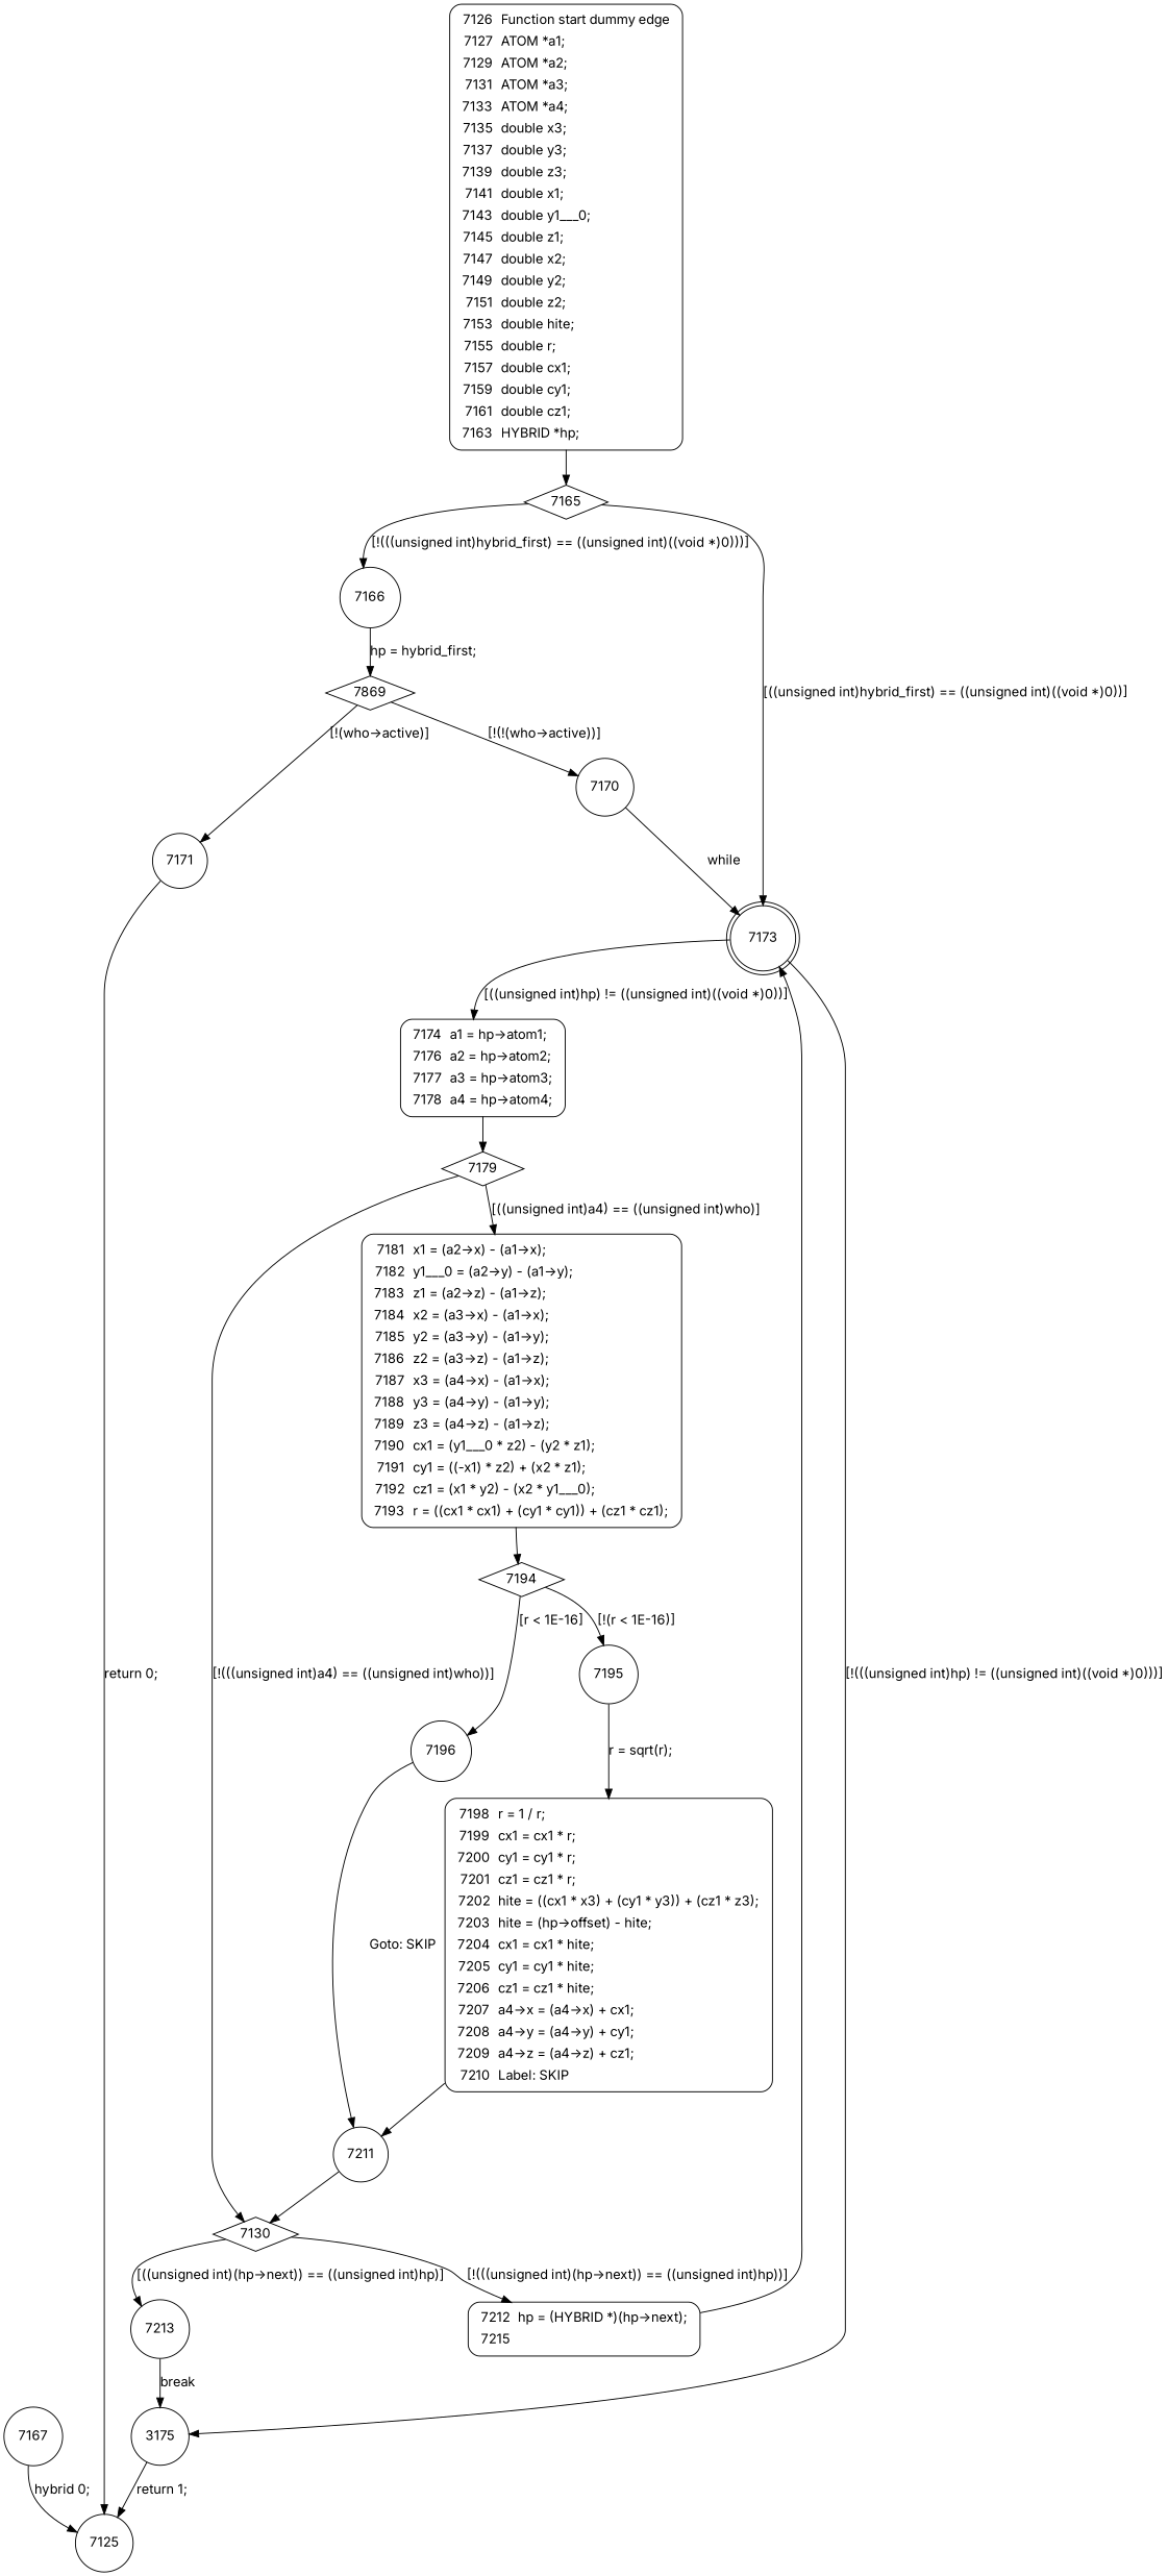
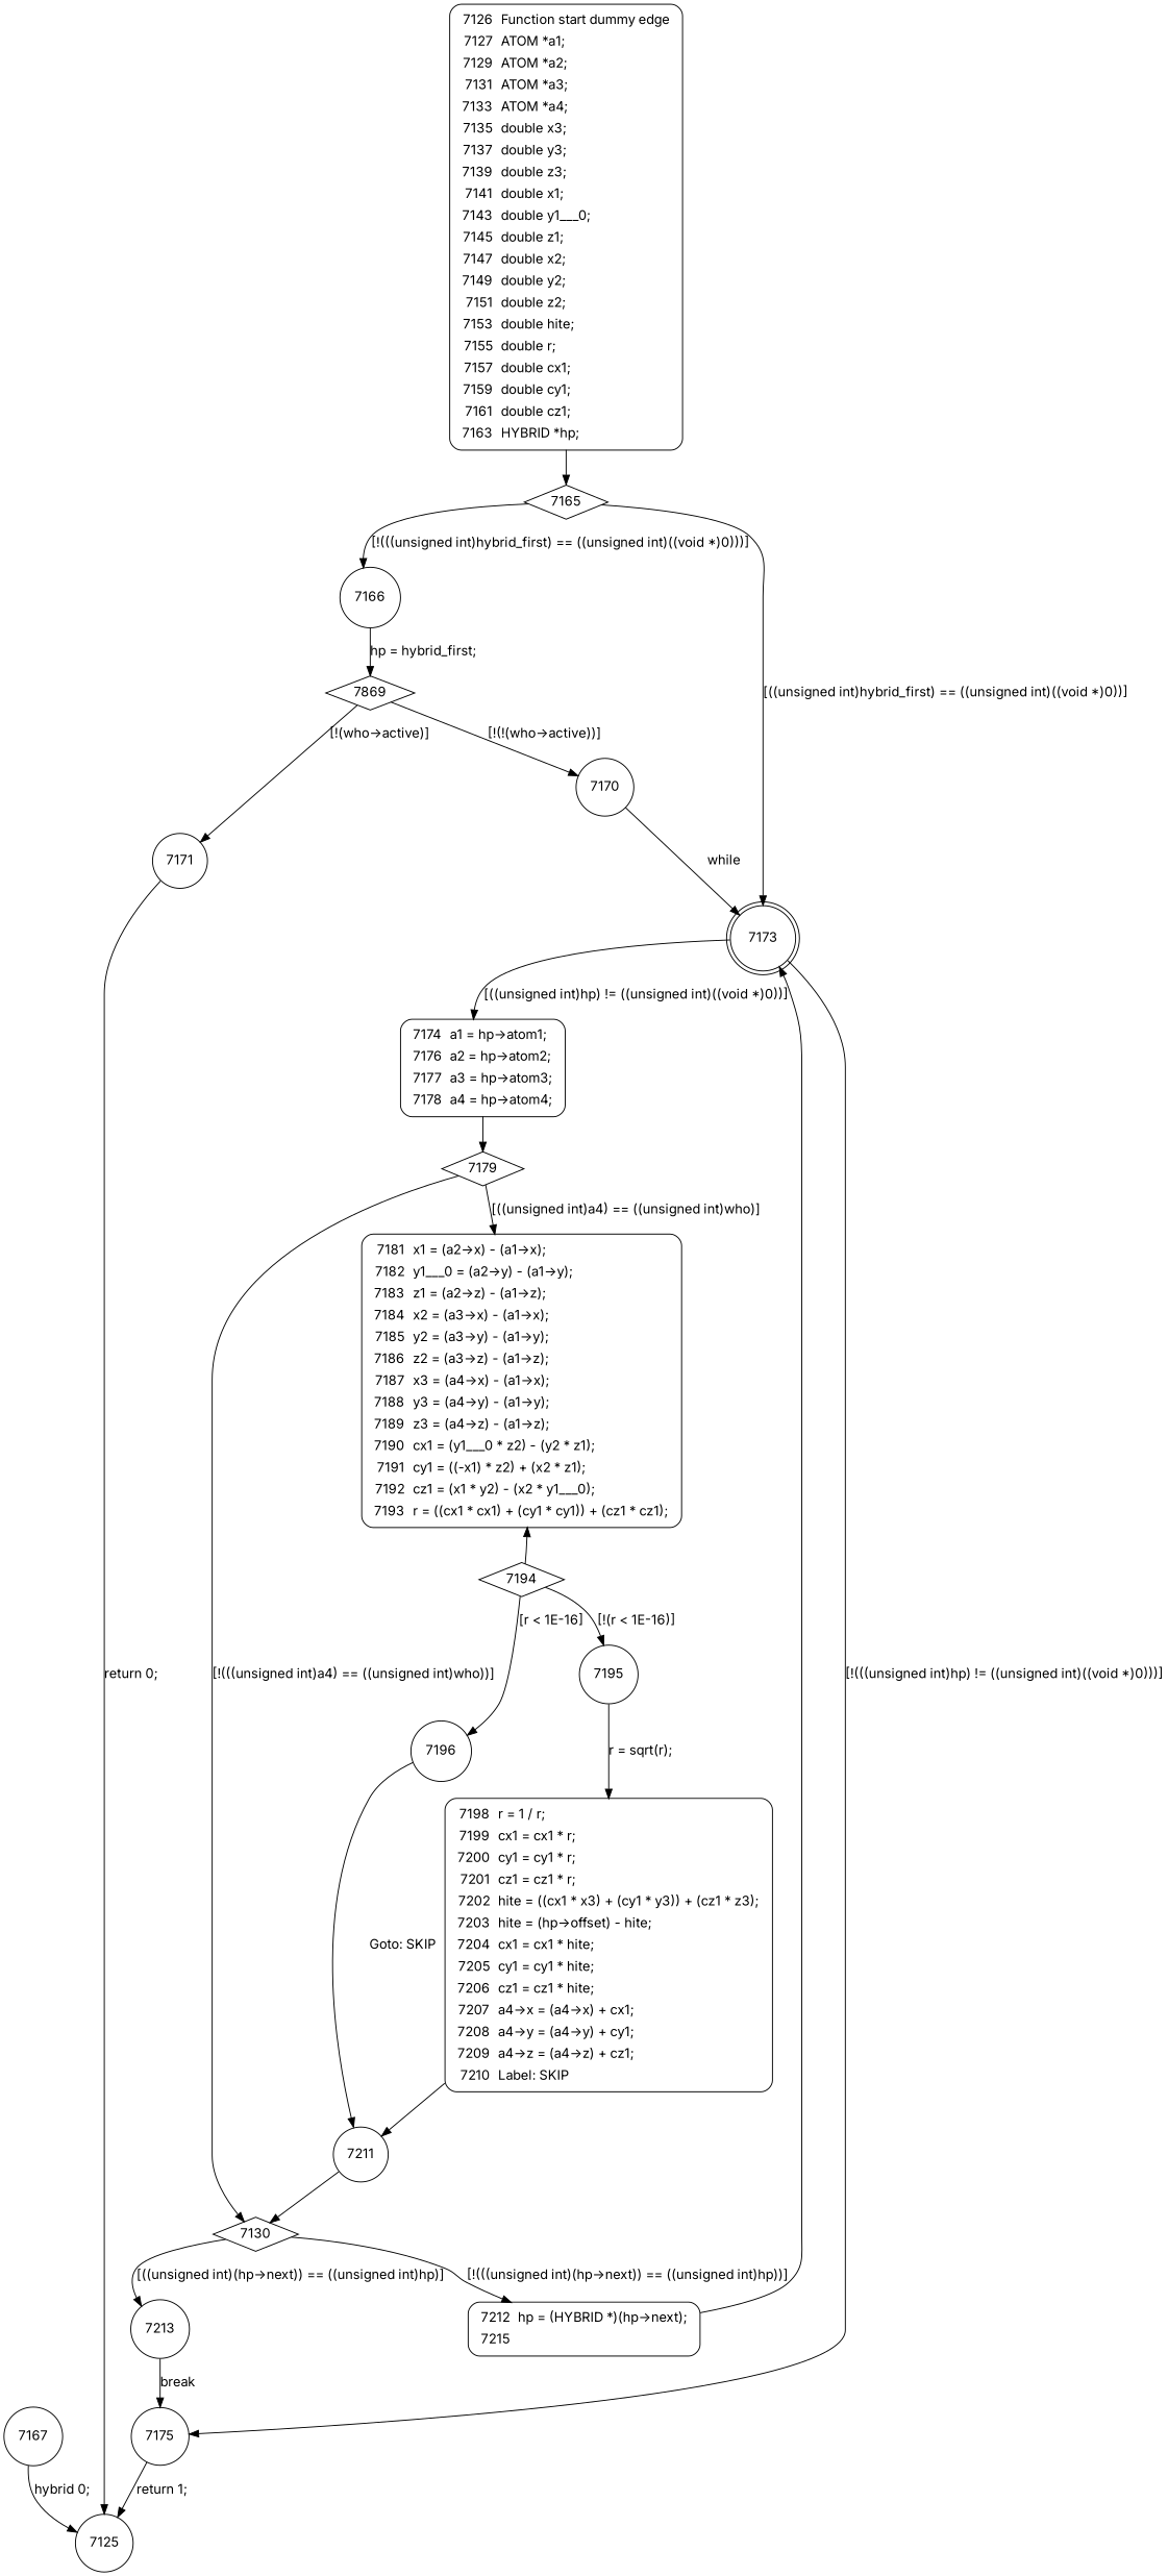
  digraph {
    fontname=Inter
    node [fontname=Inter shape=circle]
    edge [fontname=Inter]
    7165 [shape=diamond]
    7166
    7173 [shape=doublecircle]
    n4 [label=7869 shape=diamond]
    7167
    7125
    7170
    7171
-   7175 [label=3175]
+   7175
    n10 [fillcolor=white label=<<table border="0" cellborder="0" cellpadding="3" bgcolor="white"><tr><td align="right">7174</td><td align="left">a1 = hp-&gt;atom1;</td></tr><tr><td align="right">7176</td><td align="left">a2 = hp-&gt;atom2;</td></tr><tr><td align="right">7177</td><td align="left">a3 = hp-&gt;atom3;</td></tr><tr><td align="right">7178</td><td align="left">a4 = hp-&gt;atom4;</td></tr></table>> penwidth=1 shape=Mrecord style="filled,bold"]
    7179 [shape=diamond]
    n12 [label=7130 shape=diamond]
    n13 [fillcolor=white label=<<table border="0" cellborder="0" cellpadding="3" bgcolor="white"><tr><td align="right">7181</td><td align="left">x1 = (a2-&gt;x) - (a1-&gt;x);</td></tr><tr><td align="right">7182</td><td align="left">y1___0 = (a2-&gt;y) - (a1-&gt;y);</td></tr><tr><td align="right">7183</td><td align="left">z1 = (a2-&gt;z) - (a1-&gt;z);</td></tr><tr><td align="right">7184</td><td align="left">x2 = (a3-&gt;x) - (a1-&gt;x);</td></tr><tr><td align="right">7185</td><td align="left">y2 = (a3-&gt;y) - (a1-&gt;y);</td></tr><tr><td align="right">7186</td><td align="left">z2 = (a3-&gt;z) - (a1-&gt;z);</td></tr><tr><td align="right">7187</td><td align="left">x3 = (a4-&gt;x) - (a1-&gt;x);</td></tr><tr><td align="right">7188</td><td align="left">y3 = (a4-&gt;y) - (a1-&gt;y);</td></tr><tr><td align="right">7189</td><td align="left">z3 = (a4-&gt;z) - (a1-&gt;z);</td></tr><tr><td align="right">7190</td><td align="left">cx1 = (y1___0 * z2) - (y2 * z1);</td></tr><tr><td align="right">7191</td><td align="left">cy1 = ((-x1) * z2) + (x2 * z1);</td></tr><tr><td align="right">7192</td><td align="left">cz1 = (x1 * y2) - (x2 * y1___0);</td></tr><tr><td align="right">7193</td><td align="left">r = ((cx1 * cx1) + (cy1 * cy1)) + (cz1 * cz1);</td></tr></table>> penwidth=1 shape=Mrecord style="filled,bold"]
    n14 [fillcolor=white label=<<table border="0" cellborder="0" cellpadding="3" bgcolor="white"><tr><td align="right">7212</td><td align="left">hp = (HYBRID *)(hp-&gt;next);</td></tr><tr><td align="right">7215</td><td align="left"></td></tr></table>> penwidth=1 shape=Mrecord style="filled,bold"]
    7213
    7194 [shape=diamond]
    7195
    7196
    n19 [fillcolor=white label=<<table border="0" cellborder="0" cellpadding="3" bgcolor="white"><tr><td align="right">7198</td><td align="left">r = 1 / r;</td></tr><tr><td align="right">7199</td><td align="left">cx1 = cx1 * r;</td></tr><tr><td align="right">7200</td><td align="left">cy1 = cy1 * r;</td></tr><tr><td align="right">7201</td><td align="left">cz1 = cz1 * r;</td></tr><tr><td align="right">7202</td><td align="left">hite = ((cx1 * x3) + (cy1 * y3)) + (cz1 * z3);</td></tr><tr><td align="right">7203</td><td align="left">hite = (hp-&gt;offset) - hite;</td></tr><tr><td align="right">7204</td><td align="left">cx1 = cx1 * hite;</td></tr><tr><td align="right">7205</td><td align="left">cy1 = cy1 * hite;</td></tr><tr><td align="right">7206</td><td align="left">cz1 = cz1 * hite;</td></tr><tr><td align="right">7207</td><td align="left">a4-&gt;x = (a4-&gt;x) + cx1;</td></tr><tr><td align="right">7208</td><td align="left">a4-&gt;y = (a4-&gt;y) + cy1;</td></tr><tr><td align="right">7209</td><td align="left">a4-&gt;z = (a4-&gt;z) + cz1;</td></tr><tr><td align="right">7210</td><td align="left">Label: SKIP</td></tr></table>> penwidth=1 shape=Mrecord style="filled,bold"]
    7211
    n21 [fillcolor=white label=<<table border="0" cellborder="0" cellpadding="3" bgcolor="white"><tr><td align="right">7126</td><td align="left">Function start dummy edge</td></tr><tr><td align="right">7127</td><td align="left">ATOM *a1;</td></tr><tr><td align="right">7129</td><td align="left">ATOM *a2;</td></tr><tr><td align="right">7131</td><td align="left">ATOM *a3;</td></tr><tr><td align="right">7133</td><td align="left">ATOM *a4;</td></tr><tr><td align="right">7135</td><td align="left">double x3;</td></tr><tr><td align="right">7137</td><td align="left">double y3;</td></tr><tr><td align="right">7139</td><td align="left">double z3;</td></tr><tr><td align="right">7141</td><td align="left">double x1;</td></tr><tr><td align="right">7143</td><td align="left">double y1___0;</td></tr><tr><td align="right">7145</td><td align="left">double z1;</td></tr><tr><td align="right">7147</td><td align="left">double x2;</td></tr><tr><td align="right">7149</td><td align="left">double y2;</td></tr><tr><td align="right">7151</td><td align="left">double z2;</td></tr><tr><td align="right">7153</td><td align="left">double hite;</td></tr><tr><td align="right">7155</td><td align="left">double r;</td></tr><tr><td align="right">7157</td><td align="left">double cx1;</td></tr><tr><td align="right">7159</td><td align="left">double cy1;</td></tr><tr><td align="right">7161</td><td align="left">double cz1;</td></tr><tr><td align="right">7163</td><td align="left">HYBRID *hp;</td></tr></table>> penwidth=1 shape=Mrecord style="filled,bold"]
    7165 -> 7166 [label="[!(((unsigned int)hybrid_first) == ((unsigned int)((void *)0)))]"]
    7165 -> 7173 [label="[((unsigned int)hybrid_first) == ((unsigned int)((void *)0))]"]
    7166 -> n4 [label="hp = hybrid_first;"]
    7173 -> 7175 [label="[!(((unsigned int)hp) != ((unsigned int)((void *)0)))]"]
    7173 -> n10 [label="[((unsigned int)hp) != ((unsigned int)((void *)0))]"]
    n4 -> 7170 [label="[!(!(who->active))]"]
    n4 -> 7171 [label="[!(who->active)]"]
    7167 -> 7125 [label="hybrid 0;"]
    7170 -> 7173 [label=while]
    7171 -> 7125 [label="return 0;"]
    7175 -> 7125 [label="return 1;"]
    n10 -> 7179
    7179 -> n12 [label="[!(((unsigned int)a4) == ((unsigned int)who))]"]
    7179 -> n13 [label="[((unsigned int)a4) == ((unsigned int)who)]"]
    n12 -> n14 [label="[!(((unsigned int)(hp->next)) == ((unsigned int)hp))]"]
    n12 -> 7213 [label="[((unsigned int)(hp->next)) == ((unsigned int)hp)]"]
-   n13 -> 7194
+   7194 -> n13
    n14 -> 7173
    7213 -> 7175 [label=break]
    7194 -> 7195 [label="[!(r < 1E-16)]"]
    7194 -> 7196 [label="[r < 1E-16]"]
    7195 -> n19 [label="r = sqrt(r);"]
    7196 -> 7211 [label="Goto: SKIP"]
    n19 -> 7211
    7211 -> n12
    n21 -> 7165
  }
